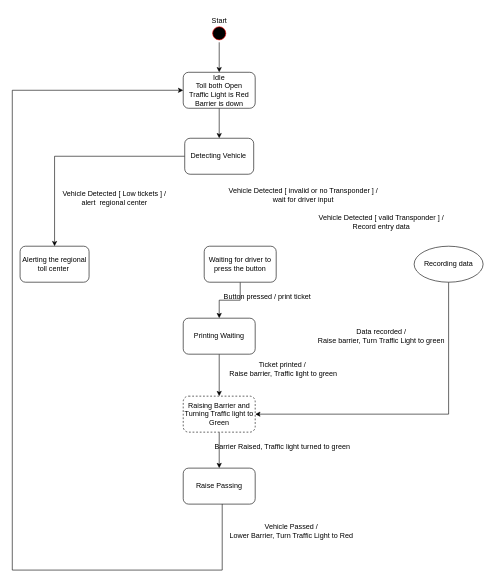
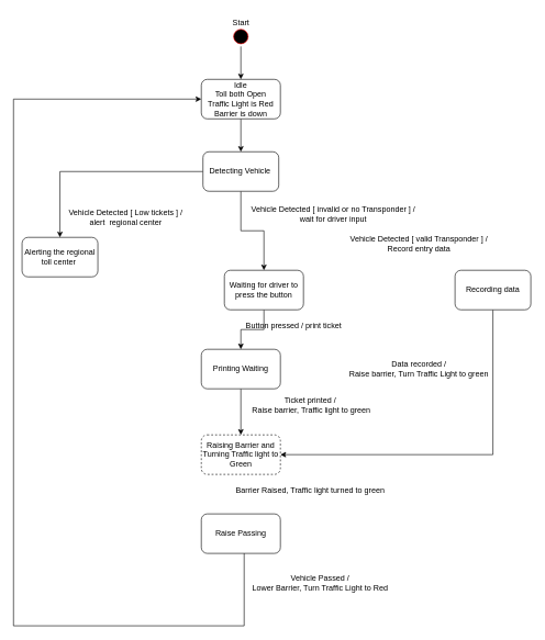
  <mxCell id="0" />
  <mxCell id="1" parent="0" />
  <mxCell id="2" style="edgeStyle=orthogonalEdgeStyle;rounded=0;orthogonalLoop=1;jettySize=auto;html=1;" parent="1" source="3" target="6" edge="1"><mxGeometry relative="1" as="geometry" /></mxCell>
  <mxCell id="3" value="Idle&lt;br&gt;Toll both Open&lt;br&gt;Traffic Light is Red&lt;br&gt;Barrier is down" style="rounded=1;whiteSpace=wrap;html=1;" parent="1" vertex="1"><mxGeometry x="305" y="120" width="120" height="60" as="geometry" /></mxCell>
+ <mxCell id="4" value="" style="edgeStyle=orthogonalEdgeStyle;rounded=0;orthogonalLoop=1;jettySize=auto;html=1;" parent="1" source="6" target="8" edge="1"><mxGeometry relative="1" as="geometry" /></mxCell>
  <mxCell id="5" style="edgeStyle=orthogonalEdgeStyle;rounded=0;orthogonalLoop=1;jettySize=auto;html=1;" parent="1" source="6" target="12" edge="1"><mxGeometry relative="1" as="geometry" /></mxCell>
  <mxCell id="6" value="Detecting Vehicle&amp;nbsp;" style="rounded=1;whiteSpace=wrap;html=1;" parent="1" vertex="1"><mxGeometry x="307.5" y="230" width="115" height="60" as="geometry" /></mxCell>
  <mxCell id="7" style="edgeStyle=orthogonalEdgeStyle;rounded=0;orthogonalLoop=1;jettySize=auto;html=1;" parent="1" source="8" target="17" edge="1"><mxGeometry relative="1" as="geometry" /></mxCell>
  <mxCell id="8" value="Waiting for driver to press the button" style="rounded=1;whiteSpace=wrap;html=1;" parent="1" vertex="1"><mxGeometry x="340" y="410" width="120" height="60" as="geometry" /></mxCell>
  <mxCell id="9" value="Vehicle Detected [ invalid or no Transponder ] / &lt;br&gt;wait for driver input" style="text;html=1;align=center;verticalAlign=middle;resizable=0;points=[];autosize=1;strokeColor=none;fillColor=none;" parent="1" vertex="1"><mxGeometry x="370" y="305" width="270" height="40" as="geometry" /></mxCell>
  <mxCell id="10" style="edgeStyle=orthogonalEdgeStyle;rounded=0;orthogonalLoop=1;jettySize=auto;html=1;entryX=1;entryY=0.5;entryDx=0;entryDy=0;" parent="1" source="11" target="20" edge="1"><mxGeometry relative="1" as="geometry"><Array as="points"><mxPoint x="748" y="690" /></Array></mxGeometry></mxCell>
- <mxCell id="11" value="Recording data" style="ellipse;whiteSpace=wrap;html=1;" parent="1" vertex="1"><mxGeometry x="690" y="410" width="115" height="60" as="geometry" /></mxCell>
- <mxCell id="12" value="Alerting the regional toll center&amp;nbsp;" style="rounded=1;whiteSpace=wrap;html=1;" parent="1" vertex="1"><mxGeometry x="33" y="410" width="115" height="60" as="geometry" /></mxCell>
+ <mxCell id="11" value="Recording data" style="rounded=1;whiteSpace=wrap;html=1;" parent="1" vertex="1"><mxGeometry x="690" y="410" width="115" height="60" as="geometry" /></mxCell>
+ <mxCell id="12" value="Alerting the regional toll center&amp;nbsp;" style="rounded=1;whiteSpace=wrap;html=1;" parent="1" vertex="1"><mxGeometry x="33" y="360" width="115" height="60" as="geometry" /></mxCell>
  <mxCell id="13" value="Vehicle Detected [ valid Transponder ] /&lt;br&gt;Record entry data" style="text;html=1;align=center;verticalAlign=middle;resizable=0;points=[];autosize=1;strokeColor=none;fillColor=none;" parent="1" vertex="1"><mxGeometry x="520" y="350" width="230" height="40" as="geometry" /></mxCell>
  <mxCell id="14" value="Vehicle Detected [ Low tickets ] / &lt;br&gt;alert&amp;nbsp; regional center" style="text;html=1;align=center;verticalAlign=middle;resizable=0;points=[];autosize=1;strokeColor=none;fillColor=none;" parent="1" vertex="1"><mxGeometry x="90" y="310" width="200" height="40" as="geometry" /></mxCell>
  <mxCell id="15" value="Start" style="text;html=1;align=center;verticalAlign=middle;resizable=0;points=[];autosize=1;strokeColor=none;fillColor=none;" parent="1" vertex="1"><mxGeometry x="340" y="20" width="50" height="30" as="geometry" /></mxCell>
  <mxCell id="16" style="edgeStyle=orthogonalEdgeStyle;rounded=0;orthogonalLoop=1;jettySize=auto;html=1;" parent="1" source="17" target="20" edge="1"><mxGeometry relative="1" as="geometry" /></mxCell>
  <mxCell id="17" value="Printing Waiting" style="rounded=1;whiteSpace=wrap;html=1;" parent="1" vertex="1"><mxGeometry x="305" y="530" width="120" height="60" as="geometry" /></mxCell>
  <mxCell id="18" value="Button pressed / print ticket" style="text;html=1;align=center;verticalAlign=middle;resizable=0;points=[];autosize=1;strokeColor=none;fillColor=none;" parent="1" vertex="1"><mxGeometry x="360" y="480" width="170" height="30" as="geometry" /></mxCell>
- <mxCell id="19" style="edgeStyle=orthogonalEdgeStyle;rounded=0;orthogonalLoop=1;jettySize=auto;html=1;" parent="1" source="20" target="22" edge="1"><mxGeometry relative="1" as="geometry" /></mxCell>
  <mxCell id="20" value="Raising Barrier and Turning Traffic light to Green" style="rounded=1;whiteSpace=wrap;html=1;dashed=1;" parent="1" vertex="1"><mxGeometry x="305" y="660" width="120" height="60" as="geometry" /></mxCell>
  <mxCell id="21" value="Ticket printed&amp;nbsp;/&lt;br&gt;&amp;nbsp;Raise barrier, Traffic light to green" style="text;html=1;align=center;verticalAlign=middle;resizable=0;points=[];autosize=1;strokeColor=none;fillColor=none;" parent="1" vertex="1"><mxGeometry x="365" y="595" width="210" height="40" as="geometry" /></mxCell>
  <mxCell id="22" value="Raise Passing" style="rounded=1;whiteSpace=wrap;html=1;" parent="1" vertex="1"><mxGeometry x="305" y="780" width="120" height="60" as="geometry" /></mxCell>
  <mxCell id="23" value="Barrier Raised, Traffic light turned to green" style="text;html=1;align=center;verticalAlign=middle;resizable=0;points=[];autosize=1;strokeColor=none;fillColor=none;" parent="1" vertex="1"><mxGeometry x="345" y="730" width="250" height="30" as="geometry" /></mxCell>
  <mxCell id="24" value="Vehicle Passed / &lt;br&gt;Lower Barrier, Turn Traffic Light to Red" style="text;html=1;align=center;verticalAlign=middle;resizable=0;points=[];autosize=1;strokeColor=none;fillColor=none;" parent="1" vertex="1"><mxGeometry x="370" y="865" width="230" height="40" as="geometry" /></mxCell>
  <mxCell id="25" value="" style="endArrow=none;html=1;rounded=0;" parent="1" edge="1"><mxGeometry width="50" height="50" relative="1" as="geometry"><mxPoint x="370" y="950" as="sourcePoint" /><mxPoint x="370" y="840" as="targetPoint" /></mxGeometry></mxCell>
  <mxCell id="26" value="" style="endArrow=none;html=1;rounded=0;" parent="1" edge="1"><mxGeometry width="50" height="50" relative="1" as="geometry"><mxPoint x="20" y="950" as="sourcePoint" /><mxPoint x="370" y="950" as="targetPoint" /></mxGeometry></mxCell>
  <mxCell id="27" value="" style="endArrow=none;html=1;rounded=0;" parent="1" edge="1"><mxGeometry width="50" height="50" relative="1" as="geometry"><mxPoint x="20" y="950" as="sourcePoint" /><mxPoint x="20" y="150" as="targetPoint" /></mxGeometry></mxCell>
  <mxCell id="28" value="" style="endArrow=classic;html=1;rounded=0;entryX=0;entryY=0.5;entryDx=0;entryDy=0;" parent="1" target="3" edge="1"><mxGeometry width="50" height="50" relative="1" as="geometry"><mxPoint x="20" y="150" as="sourcePoint" /><mxPoint x="430" y="280" as="targetPoint" /></mxGeometry></mxCell>
  <mxCell id="29" value="Data recorded / &lt;br&gt;Raise barrier, Turn Traffic Light to green" style="text;html=1;align=center;verticalAlign=middle;resizable=0;points=[];autosize=1;strokeColor=none;fillColor=none;" parent="1" vertex="1"><mxGeometry x="520" y="540" width="230" height="40" as="geometry" /></mxCell>
  <mxCell id="30" style="edgeStyle=orthogonalEdgeStyle;rounded=0;orthogonalLoop=1;jettySize=auto;html=1;entryX=0.5;entryY=0;entryDx=0;entryDy=0;" parent="1" source="31" target="3" edge="1"><mxGeometry relative="1" as="geometry" /></mxCell>
  <mxCell id="31" value="" style="ellipse;html=1;shape=startState;fillColor=#000000;strokeColor=#ff0000;" parent="1" vertex="1"><mxGeometry x="350" y="40" width="30" height="30" as="geometry" /></mxCell>
